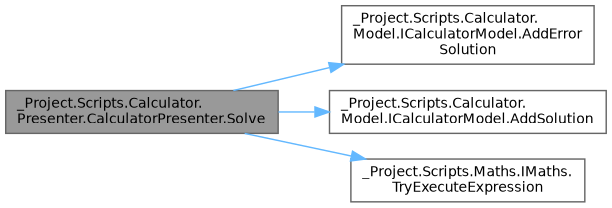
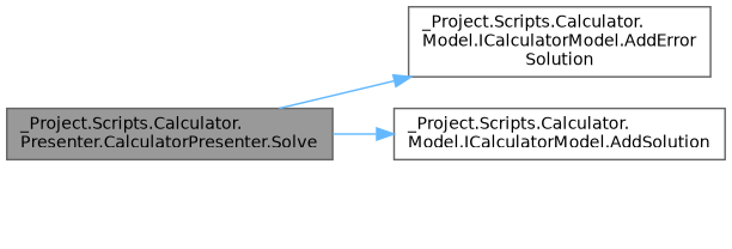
  digraph {
    rankdir=LR
    node [color=grey40 fillcolor=white fontname=Helvetica fontsize=10 shape=box style=filled]
    edge [color=steelblue1 fontname=Helvetica fontsize=10 labelfontname=Helvetica labelfontsize=10 style=solid]
    n1 [color=gray40 fillcolor=grey60 fontcolor=black height=0.2 label="_Project.Scripts.Calculator.\lPresenter.CalculatorPresenter.Solve" width=0.4]
    n2 [height=0.2 label="_Project.Scripts.Calculator.\lModel.ICalculatorModel.AddError\lSolution" width=0.4]
    n3 [height=0.2 label="_Project.Scripts.Calculator.\lModel.ICalculatorModel.AddSolution" width=0.4]
-   n4 [height=0.2 label="_Project.Scripts.Maths.IMaths.\lTryExecuteExpression" width=0.4]
    n1 -> n2
    n1 -> n3
-   n1 -> n4
  }
